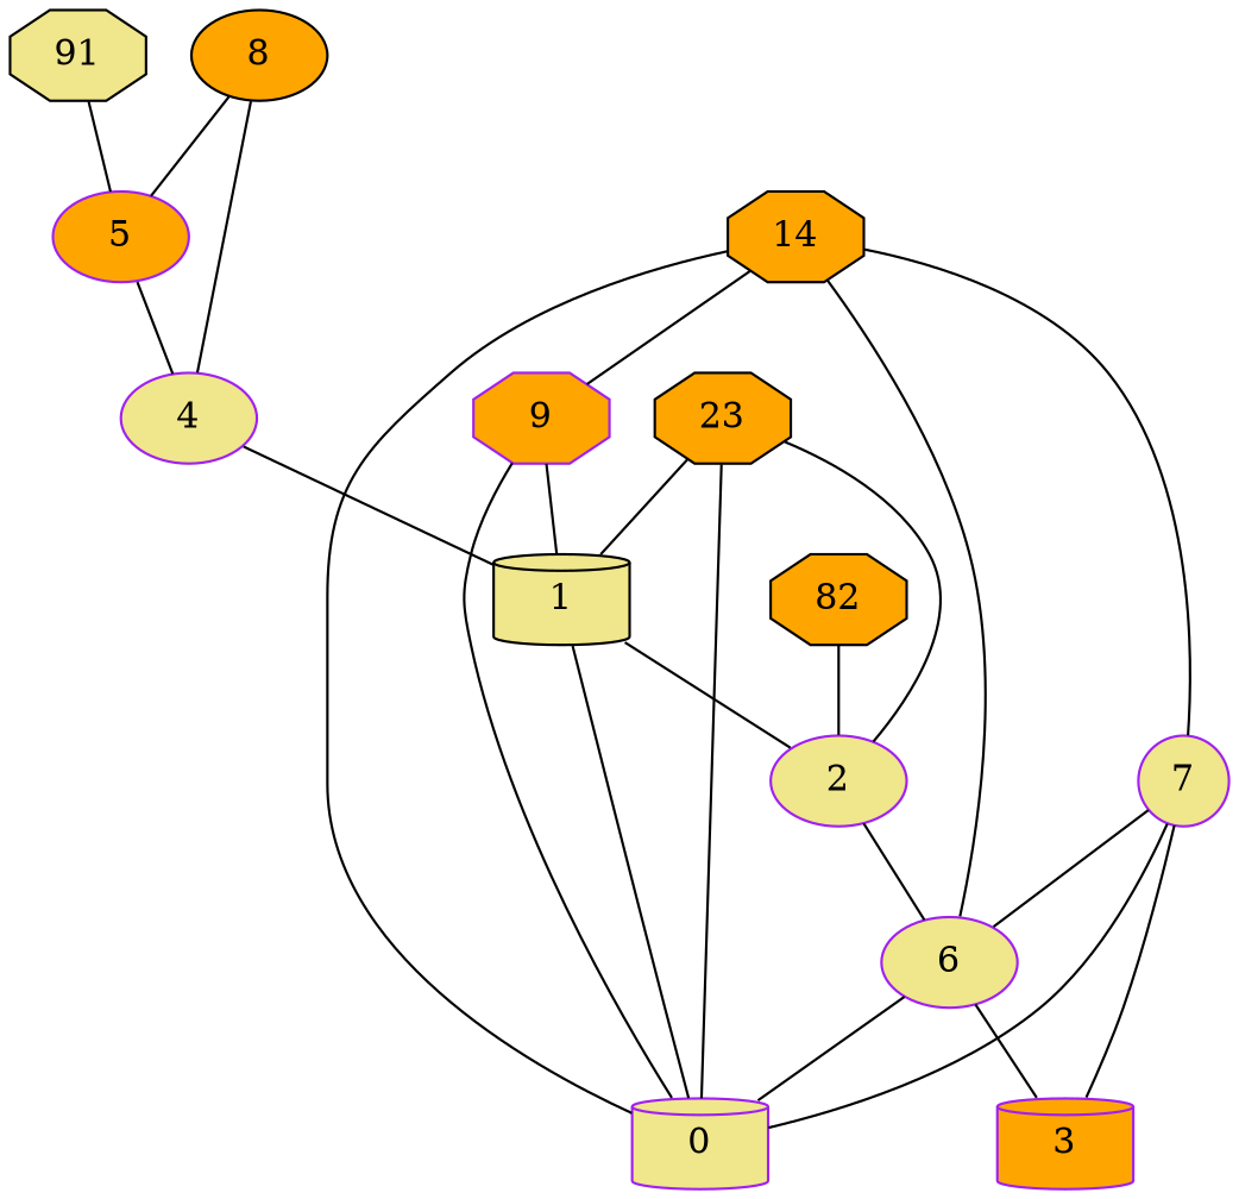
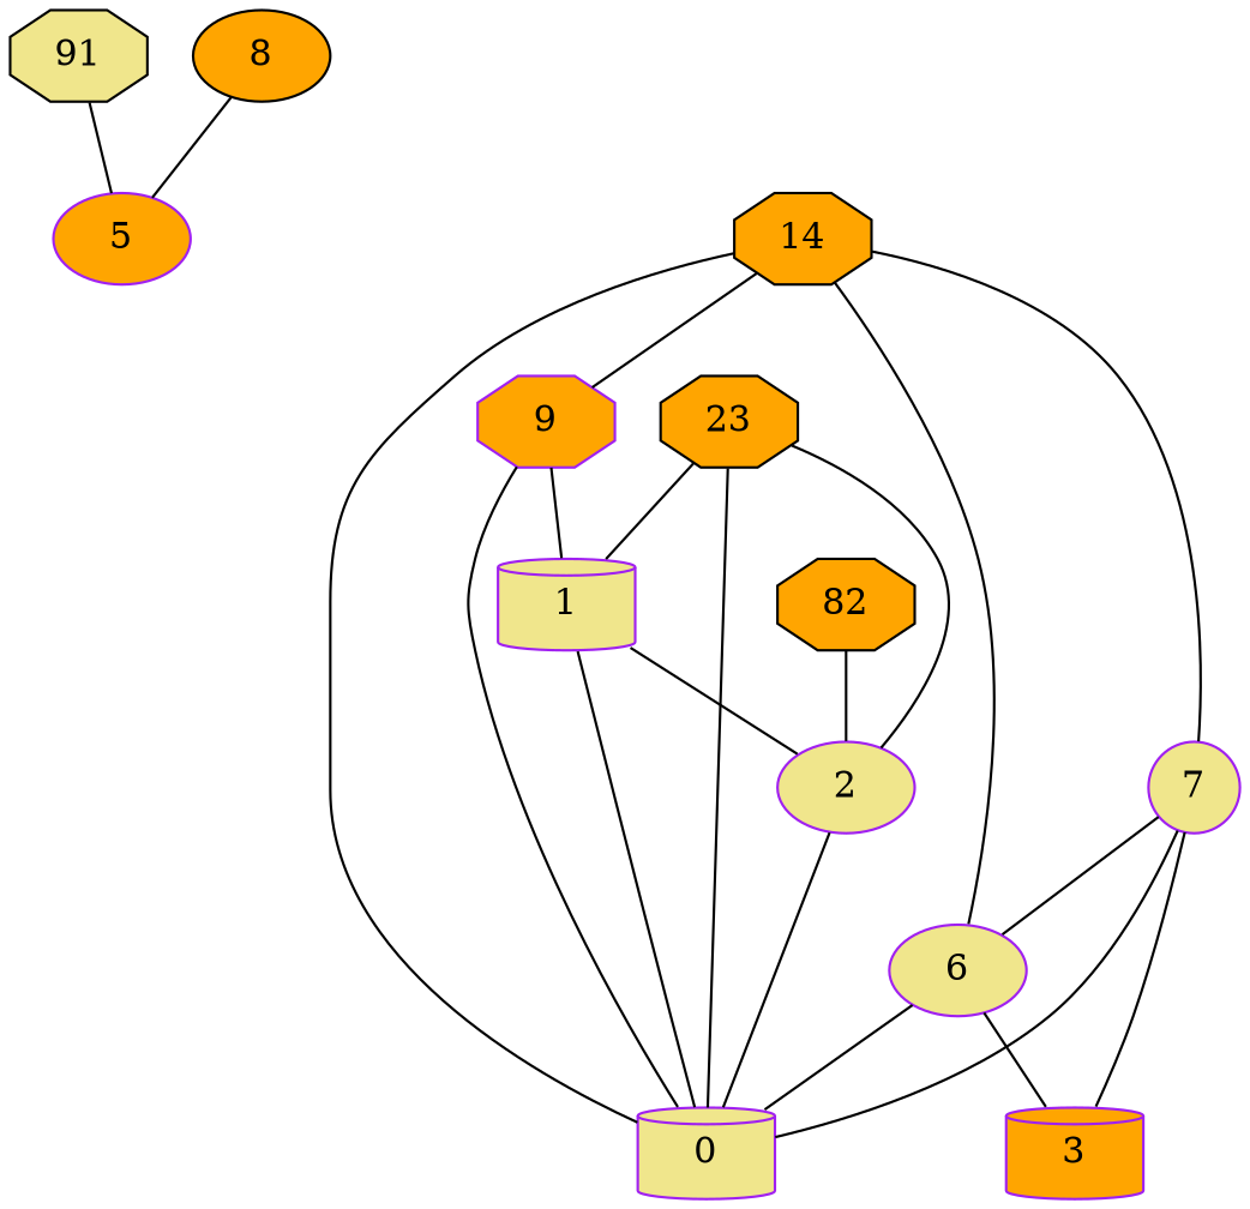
  digraph {
    rankdir=BT
    node [color=purple fillcolor=khaki shape=ellipse style=filled]
    edge [arrowhead=both]
    0 [shape=cylinder]
-   1 [color=black shape=cylinder]
+   1 [shape=cylinder]
    2
    6
    7 [shape=circle]
    9 [fillcolor=orange shape=octagon]
    n7 [color=black fillcolor=orange label=23 shape=octagon]
    14 [color=black fillcolor=orange shape=octagon]
-   4
    n10 [color=black fillcolor=orange label=82 shape=octagon]
    5 [fillcolor=orange]
    8 [color=black fillcolor=orange]
    n13 [color=black label=91 shape=octagon]
    3 [fillcolor=orange shape=cylinder]
    0 -> 1
-   6 -> 2
+   0 -> 2
    0 -> 6
    0 -> 7
    0 -> 9
    0 -> n7
    0 -> 14
    1 -> 9
    1 -> n7
-   1 -> 4
    2 -> 1
    2 -> n7
    2 -> n10
    6 -> 7
    6 -> 14
    7 -> 14
    9 -> 14
-   4 -> 5
-   4 -> 8
    5 -> 8
    5 -> n13
    3 -> 6
    3 -> 7
  }
